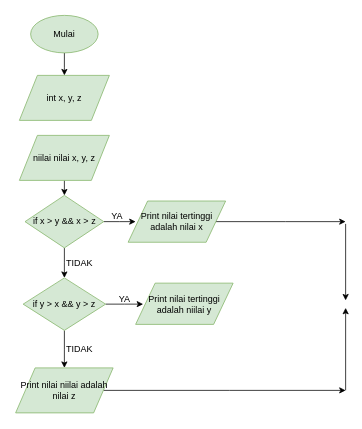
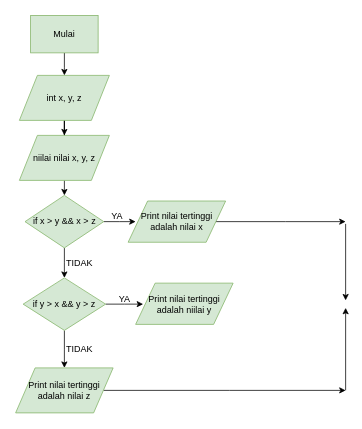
  <mxCell id="0" />
  <mxCell id="1" parent="0" />
  <mxCell id="2" value="" style="edgeStyle=orthogonalEdgeStyle;rounded=0;orthogonalLoop=1;jettySize=auto;html=1;" edge="1" parent="1" source="3"><mxGeometry relative="1" as="geometry"><mxPoint x="85" y="100" as="targetPoint" /></mxGeometry></mxCell>
- <mxCell id="3" value="Mulai" style="ellipse;whiteSpace=wrap;html=1;fillColor=#d5e8d4;strokeColor=#82b366;" vertex="1" parent="1"><mxGeometry x="40" y="20" width="90" height="50" as="geometry" /></mxCell>
+ <mxCell id="3" value="Mulai" style="whiteSpace=wrap;html=1;fillColor=#d5e8d4;strokeColor=#82b366;rounded=0;" vertex="1" parent="1"><mxGeometry x="40" y="20" width="90" height="50" as="geometry" /></mxCell>
+ <mxCell id="4" value="" style="edgeStyle=orthogonalEdgeStyle;rounded=0;orthogonalLoop=1;jettySize=auto;html=1;" edge="1" parent="1" source="5" target="7"><mxGeometry relative="1" as="geometry" /></mxCell>
  <mxCell id="5" value="int x, y, z" style="shape=parallelogram;perimeter=parallelogramPerimeter;whiteSpace=wrap;html=1;fillColor=#d5e8d4;strokeColor=#82b366;" vertex="1" parent="1"><mxGeometry x="25" y="100" width="120" height="60" as="geometry" /></mxCell>
  <mxCell id="6" value="" style="edgeStyle=orthogonalEdgeStyle;rounded=0;orthogonalLoop=1;jettySize=auto;html=1;" edge="1" parent="1" source="7"><mxGeometry relative="1" as="geometry"><mxPoint x="85" y="260" as="targetPoint" /></mxGeometry></mxCell>
  <mxCell id="7" value="niilai nilai x, y, z" style="shape=parallelogram;perimeter=parallelogramPerimeter;whiteSpace=wrap;html=1;fillColor=#d5e8d4;strokeColor=#82b366;" vertex="1" parent="1"><mxGeometry x="25" y="180" width="120" height="60" as="geometry" /></mxCell>
  <mxCell id="8" value="" style="edgeStyle=orthogonalEdgeStyle;rounded=0;orthogonalLoop=1;jettySize=auto;html=1;" edge="1" parent="1" source="10"><mxGeometry relative="1" as="geometry"><mxPoint x="180" y="295" as="targetPoint" /></mxGeometry></mxCell>
  <mxCell id="9" value="" style="edgeStyle=orthogonalEdgeStyle;rounded=0;orthogonalLoop=1;jettySize=auto;html=1;" edge="1" parent="1" source="10"><mxGeometry relative="1" as="geometry"><mxPoint x="85" y="370" as="targetPoint" /></mxGeometry></mxCell>
  <mxCell id="10" value="if x &amp;gt; y &amp;amp;&amp;amp; x &amp;gt; z" style="rhombus;whiteSpace=wrap;html=1;fillColor=#d5e8d4;strokeColor=#82b366;" vertex="1" parent="1"><mxGeometry x="32.5" y="260" width="105" height="70" as="geometry" /></mxCell>
  <mxCell id="11" value="" style="edgeStyle=orthogonalEdgeStyle;rounded=0;orthogonalLoop=1;jettySize=auto;html=1;" edge="1" parent="1" source="12"><mxGeometry relative="1" as="geometry"><mxPoint x="460" y="295" as="targetPoint" /></mxGeometry></mxCell>
  <mxCell id="12" value="Print nilai tertinggi adalah nilai x" style="shape=parallelogram;perimeter=parallelogramPerimeter;whiteSpace=wrap;html=1;fillColor=#d5e8d4;strokeColor=#82b366;" vertex="1" parent="1"><mxGeometry x="170" y="267.5" width="130" height="55" as="geometry" /></mxCell>
  <mxCell id="13" value="YA" style="text;html=1;align=center;verticalAlign=middle;resizable=0;points=[];autosize=1;" vertex="1" parent="1"><mxGeometry x="140" y="278" width="30" height="20" as="geometry" /></mxCell>
  <mxCell id="14" value="TIDAK" style="text;html=1;align=center;verticalAlign=middle;resizable=0;points=[];autosize=1;" vertex="1" parent="1"><mxGeometry x="80" y="340" width="50" height="20" as="geometry" /></mxCell>
  <mxCell id="15" value="" style="edgeStyle=orthogonalEdgeStyle;rounded=0;orthogonalLoop=1;jettySize=auto;html=1;" edge="1" parent="1" source="17"><mxGeometry relative="1" as="geometry"><mxPoint x="190" y="405" as="targetPoint" /></mxGeometry></mxCell>
  <mxCell id="16" value="" style="edgeStyle=orthogonalEdgeStyle;rounded=0;orthogonalLoop=1;jettySize=auto;html=1;" edge="1" parent="1" source="17"><mxGeometry relative="1" as="geometry"><mxPoint x="85" y="490" as="targetPoint" /></mxGeometry></mxCell>
  <mxCell id="17" value="if y &amp;gt; x &amp;amp;&amp;amp; y &amp;gt; z" style="rhombus;whiteSpace=wrap;html=1;fillColor=#d5e8d4;strokeColor=#82b366;" vertex="1" parent="1"><mxGeometry x="30" y="370" width="110" height="70" as="geometry" /></mxCell>
  <mxCell id="18" value="Print nilai tertinggi adalah niilai y" style="shape=parallelogram;perimeter=parallelogramPerimeter;whiteSpace=wrap;html=1;fillColor=#d5e8d4;strokeColor=#82b366;" vertex="1" parent="1"><mxGeometry x="180" y="377" width="130" height="55" as="geometry" /></mxCell>
  <mxCell id="19" value="" style="edgeStyle=orthogonalEdgeStyle;rounded=0;orthogonalLoop=1;jettySize=auto;html=1;" edge="1" parent="1" source="20"><mxGeometry relative="1" as="geometry"><mxPoint x="460" y="520" as="targetPoint" /></mxGeometry></mxCell>
- <mxCell id="20" value="Print nilai niilai adalah nilai z" style="shape=parallelogram;perimeter=parallelogramPerimeter;whiteSpace=wrap;html=1;fillColor=#d5e8d4;strokeColor=#82b366;" vertex="1" parent="1"><mxGeometry x="20" y="490" width="130" height="60" as="geometry" /></mxCell>
+ <mxCell id="20" value="Print nilai tertinggi adalah nilai z" style="shape=parallelogram;perimeter=parallelogramPerimeter;whiteSpace=wrap;html=1;fillColor=#d5e8d4;strokeColor=#82b366;" vertex="1" parent="1"><mxGeometry x="20" y="490" width="130" height="60" as="geometry" /></mxCell>
  <mxCell id="21" value="YA" style="text;html=1;align=center;verticalAlign=middle;resizable=0;points=[];autosize=1;" vertex="1" parent="1"><mxGeometry x="150" y="389" width="30" height="20" as="geometry" /></mxCell>
  <mxCell id="22" value="TIDAK" style="text;html=1;align=center;verticalAlign=middle;resizable=0;points=[];autosize=1;" vertex="1" parent="1"><mxGeometry x="80" y="455" width="50" height="20" as="geometry" /></mxCell>
  <mxCell id="23" value="" style="endArrow=classic;html=1;" edge="1" parent="1"><mxGeometry width="50" height="50" relative="1" as="geometry"><mxPoint x="460" y="520" as="sourcePoint" /><mxPoint x="460" y="410" as="targetPoint" /></mxGeometry></mxCell>
  <mxCell id="24" value="" style="endArrow=classic;html=1;" edge="1" parent="1"><mxGeometry width="50" height="50" relative="1" as="geometry"><mxPoint x="460" y="298" as="sourcePoint" /><mxPoint x="460" y="400" as="targetPoint" /></mxGeometry></mxCell>
